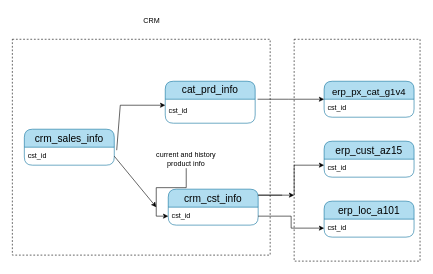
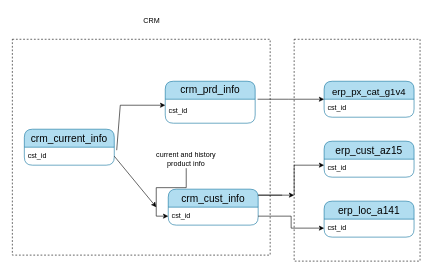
  <mxCell id="0" />
  <mxCell id="1" parent="0" />
- <mxCell id="2" value="cat_prd_info" style="swimlane;fontStyle=0;childLayout=stackLayout;horizontal=1;startSize=30;horizontalStack=0;resizeParent=1;resizeParentMax=0;resizeLast=0;collapsible=1;marginBottom=0;whiteSpace=wrap;html=1;rounded=1;fillColor=#b1ddf0;strokeColor=#10739e;fontSize=17;" vertex="1" parent="1"><mxGeometry x="275" y="135" width="150" height="70" as="geometry" /></mxCell>
+ <mxCell id="2" value="crm_prd_info" style="swimlane;fontStyle=0;childLayout=stackLayout;horizontal=1;startSize=30;horizontalStack=0;resizeParent=1;resizeParentMax=0;resizeLast=0;collapsible=1;marginBottom=0;whiteSpace=wrap;html=1;rounded=1;fillColor=#b1ddf0;strokeColor=#10739e;fontSize=17;" vertex="1" parent="1"><mxGeometry x="275" y="135" width="150" height="70" as="geometry" /></mxCell>
  <mxCell id="3" value="cst_id" style="text;strokeColor=none;fillColor=none;align=left;verticalAlign=middle;spacingLeft=4;spacingRight=4;overflow=hidden;points=[[0,0.5],[1,0.5]];portConstraint=eastwest;rotatable=0;whiteSpace=wrap;html=1;" vertex="1" parent="2"><mxGeometry y="30" width="150" height="40" as="geometry" /></mxCell>
- <mxCell id="4" value="&lt;font style=&quot;font-size: 17px;&quot;&gt;crm_cst_info&lt;/font&gt;" style="swimlane;fontStyle=0;childLayout=stackLayout;horizontal=1;startSize=30;horizontalStack=0;resizeParent=1;resizeParentMax=0;resizeLast=0;collapsible=1;marginBottom=0;whiteSpace=wrap;html=1;rounded=1;fillColor=#b1ddf0;strokeColor=#10739e;fontSize=20;" vertex="1" parent="1"><mxGeometry x="280" y="315" width="150" height="60" as="geometry" /></mxCell>
+ <mxCell id="4" value="&lt;font style=&quot;font-size: 17px;&quot;&gt;crm_cust_info&lt;/font&gt;" style="swimlane;fontStyle=0;childLayout=stackLayout;horizontal=1;startSize=30;horizontalStack=0;resizeParent=1;resizeParentMax=0;resizeLast=0;collapsible=1;marginBottom=0;whiteSpace=wrap;html=1;rounded=1;fillColor=#b1ddf0;strokeColor=#10739e;fontSize=20;" vertex="1" parent="1"><mxGeometry x="280" y="315" width="150" height="60" as="geometry" /></mxCell>
  <mxCell id="5" value="cst_id" style="text;strokeColor=none;fillColor=none;align=left;verticalAlign=middle;spacingLeft=4;spacingRight=4;overflow=hidden;points=[[0,0.5],[1,0.5]];portConstraint=eastwest;rotatable=0;whiteSpace=wrap;html=1;" vertex="1" parent="4"><mxGeometry y="30" width="150" height="30" as="geometry" /></mxCell>
  <mxCell id="6" value="" style="edgeStyle=orthogonalEdgeStyle;rounded=0;orthogonalLoop=1;jettySize=auto;html=1;" edge="1" parent="1" source="7" target="5"><mxGeometry relative="1" as="geometry" /></mxCell>
  <mxCell id="7" value="current and history product info" style="text;html=1;align=center;verticalAlign=middle;whiteSpace=wrap;rounded=0;" vertex="1" parent="1"><mxGeometry x="240" y="250" width="140" height="30" as="geometry" /></mxCell>
- <mxCell id="8" value="&lt;font style=&quot;font-size: 17px;&quot;&gt;crm_sales_info&lt;/font&gt;" style="swimlane;fontStyle=0;childLayout=stackLayout;horizontal=1;startSize=30;horizontalStack=0;resizeParent=1;resizeParentMax=0;resizeLast=0;collapsible=1;marginBottom=0;whiteSpace=wrap;html=1;rounded=1;fillColor=#b1ddf0;strokeColor=#10739e;fontSize=20;" vertex="1" parent="1"><mxGeometry x="40" y="215" width="150" height="60" as="geometry" /></mxCell>
+ <mxCell id="8" value="&lt;font style=&quot;font-size: 17px;&quot;&gt;crm_current_info&lt;/font&gt;" style="swimlane;fontStyle=0;childLayout=stackLayout;horizontal=1;startSize=30;horizontalStack=0;resizeParent=1;resizeParentMax=0;resizeLast=0;collapsible=1;marginBottom=0;whiteSpace=wrap;html=1;rounded=1;fillColor=#b1ddf0;strokeColor=#10739e;fontSize=20;" vertex="1" parent="1"><mxGeometry x="40" y="215" width="150" height="60" as="geometry" /></mxCell>
  <mxCell id="9" value="cst_id" style="text;strokeColor=none;fillColor=none;align=left;verticalAlign=middle;spacingLeft=4;spacingRight=4;overflow=hidden;points=[[0,0.5],[1,0.5]];portConstraint=eastwest;rotatable=0;whiteSpace=wrap;html=1;" vertex="1" parent="8"><mxGeometry y="30" width="150" height="30" as="geometry" /></mxCell>
  <mxCell id="10" value="&lt;font style=&quot;font-size: 16px;&quot;&gt;erp_px_cat_g1v4&lt;/font&gt;" style="swimlane;fontStyle=0;childLayout=stackLayout;horizontal=1;startSize=30;horizontalStack=0;resizeParent=1;resizeParentMax=0;resizeLast=0;collapsible=1;marginBottom=0;whiteSpace=wrap;html=1;rounded=1;fillColor=#b1ddf0;strokeColor=#10739e;fontSize=20;" vertex="1" parent="1"><mxGeometry x="540" y="135" width="150" height="60" as="geometry" /></mxCell>
  <mxCell id="11" value="cst_id" style="text;strokeColor=none;fillColor=none;align=left;verticalAlign=middle;spacingLeft=4;spacingRight=4;overflow=hidden;points=[[0,0.5],[1,0.5]];portConstraint=eastwest;rotatable=0;whiteSpace=wrap;html=1;" vertex="1" parent="10"><mxGeometry y="30" width="150" height="30" as="geometry" /></mxCell>
  <mxCell id="12" value="&lt;font style=&quot;font-size: 17px;&quot;&gt;erp_cust_az15&lt;/font&gt;" style="swimlane;fontStyle=0;childLayout=stackLayout;horizontal=1;startSize=30;horizontalStack=0;resizeParent=1;resizeParentMax=0;resizeLast=0;collapsible=1;marginBottom=0;whiteSpace=wrap;html=1;rounded=1;fillColor=#b1ddf0;strokeColor=#10739e;fontSize=20;" vertex="1" parent="1"><mxGeometry x="540" y="235" width="150" height="60" as="geometry" /></mxCell>
  <mxCell id="13" value="cst_id" style="text;strokeColor=none;fillColor=none;align=left;verticalAlign=middle;spacingLeft=4;spacingRight=4;overflow=hidden;points=[[0,0.5],[1,0.5]];portConstraint=eastwest;rotatable=0;whiteSpace=wrap;html=1;" vertex="1" parent="12"><mxGeometry y="30" width="150" height="30" as="geometry" /></mxCell>
- <mxCell id="14" value="&lt;font style=&quot;font-size: 17px;&quot;&gt;erp_loc_a101&lt;/font&gt;" style="swimlane;fontStyle=0;childLayout=stackLayout;horizontal=1;startSize=30;horizontalStack=0;resizeParent=1;resizeParentMax=0;resizeLast=0;collapsible=1;marginBottom=0;whiteSpace=wrap;html=1;rounded=1;fillColor=#b1ddf0;strokeColor=#10739e;fontSize=20;" vertex="1" parent="1"><mxGeometry x="540" y="335" width="150" height="60" as="geometry" /></mxCell>
+ <mxCell id="14" value="&lt;font style=&quot;font-size: 17px;&quot;&gt;erp_loc_a141&lt;/font&gt;" style="swimlane;fontStyle=0;childLayout=stackLayout;horizontal=1;startSize=30;horizontalStack=0;resizeParent=1;resizeParentMax=0;resizeLast=0;collapsible=1;marginBottom=0;whiteSpace=wrap;html=1;rounded=1;fillColor=#b1ddf0;strokeColor=#10739e;fontSize=20;" vertex="1" parent="1"><mxGeometry x="540" y="335" width="150" height="60" as="geometry" /></mxCell>
  <mxCell id="15" value="cst_id" style="text;strokeColor=none;fillColor=none;align=left;verticalAlign=middle;spacingLeft=4;spacingRight=4;overflow=hidden;points=[[0,0.5],[1,0.5]];portConstraint=eastwest;rotatable=0;whiteSpace=wrap;html=1;" vertex="1" parent="14"><mxGeometry y="30" width="150" height="30" as="geometry" /></mxCell>
  <mxCell id="16" value="" style="endArrow=classic;html=1;rounded=0;exitX=1.027;exitY=0.167;exitDx=0;exitDy=0;exitPerimeter=0;" edge="1" parent="1" source="9"><mxGeometry width="50" height="50" relative="1" as="geometry"><mxPoint x="225" y="225" as="sourcePoint" /><mxPoint x="275" y="175" as="targetPoint" /><Array as="points"><mxPoint x="200" y="175" /></Array></mxGeometry></mxCell>
  <mxCell id="17" value="" style="endArrow=classic;html=1;rounded=0;exitX=1;exitY=0.5;exitDx=0;exitDy=0;" edge="1" parent="1" source="9"><mxGeometry width="50" height="50" relative="1" as="geometry"><mxPoint x="220" y="275" as="sourcePoint" /><mxPoint x="260" y="345" as="targetPoint" /><Array as="points" /></mxGeometry></mxCell>
  <mxCell id="18" value="" style="endArrow=classic;html=1;rounded=0;exitX=1.027;exitY=0;exitDx=0;exitDy=0;exitPerimeter=0;" edge="1" parent="1" source="3"><mxGeometry width="50" height="50" relative="1" as="geometry"><mxPoint x="490" y="215" as="sourcePoint" /><mxPoint x="540" y="165" as="targetPoint" /><Array as="points"><mxPoint x="480" y="165" /></Array></mxGeometry></mxCell>
  <mxCell id="19" value="" style="endArrow=classic;html=1;rounded=0;" edge="1" parent="1"><mxGeometry width="50" height="50" relative="1" as="geometry"><mxPoint x="490" y="325" as="sourcePoint" /><mxPoint x="540" y="275" as="targetPoint" /><Array as="points"><mxPoint x="490" y="275" /></Array></mxGeometry></mxCell>
  <mxCell id="20" value="" style="endArrow=classic;html=1;rounded=0;" edge="1" parent="1"><mxGeometry width="50" height="50" relative="1" as="geometry"><mxPoint x="470" y="325" as="sourcePoint" /><mxPoint x="490" y="325" as="targetPoint" /><Array as="points"><mxPoint x="430" y="325" /></Array></mxGeometry></mxCell>
  <mxCell id="21" value="" style="edgeStyle=orthogonalEdgeStyle;rounded=0;orthogonalLoop=1;jettySize=auto;html=1;" edge="1" parent="1" source="5" target="15"><mxGeometry relative="1" as="geometry" /></mxCell>
  <mxCell id="22" value="" style="rounded=0;whiteSpace=wrap;html=1;fillColor=none;dashed=1;" vertex="1" parent="1"><mxGeometry x="20" y="65" width="430" height="360" as="geometry" /></mxCell>
  <mxCell id="23" value="" style="rounded=0;whiteSpace=wrap;html=1;fillColor=none;dashed=1;" vertex="1" parent="1"><mxGeometry x="490" y="65" width="210" height="370" as="geometry" /></mxCell>
  <mxCell id="24" value="CRM" style="text;html=1;align=center;verticalAlign=middle;whiteSpace=wrap;rounded=0;" vertex="1" parent="1"><mxGeometry x="215" y="20" width="75" height="30" as="geometry" /></mxCell>
